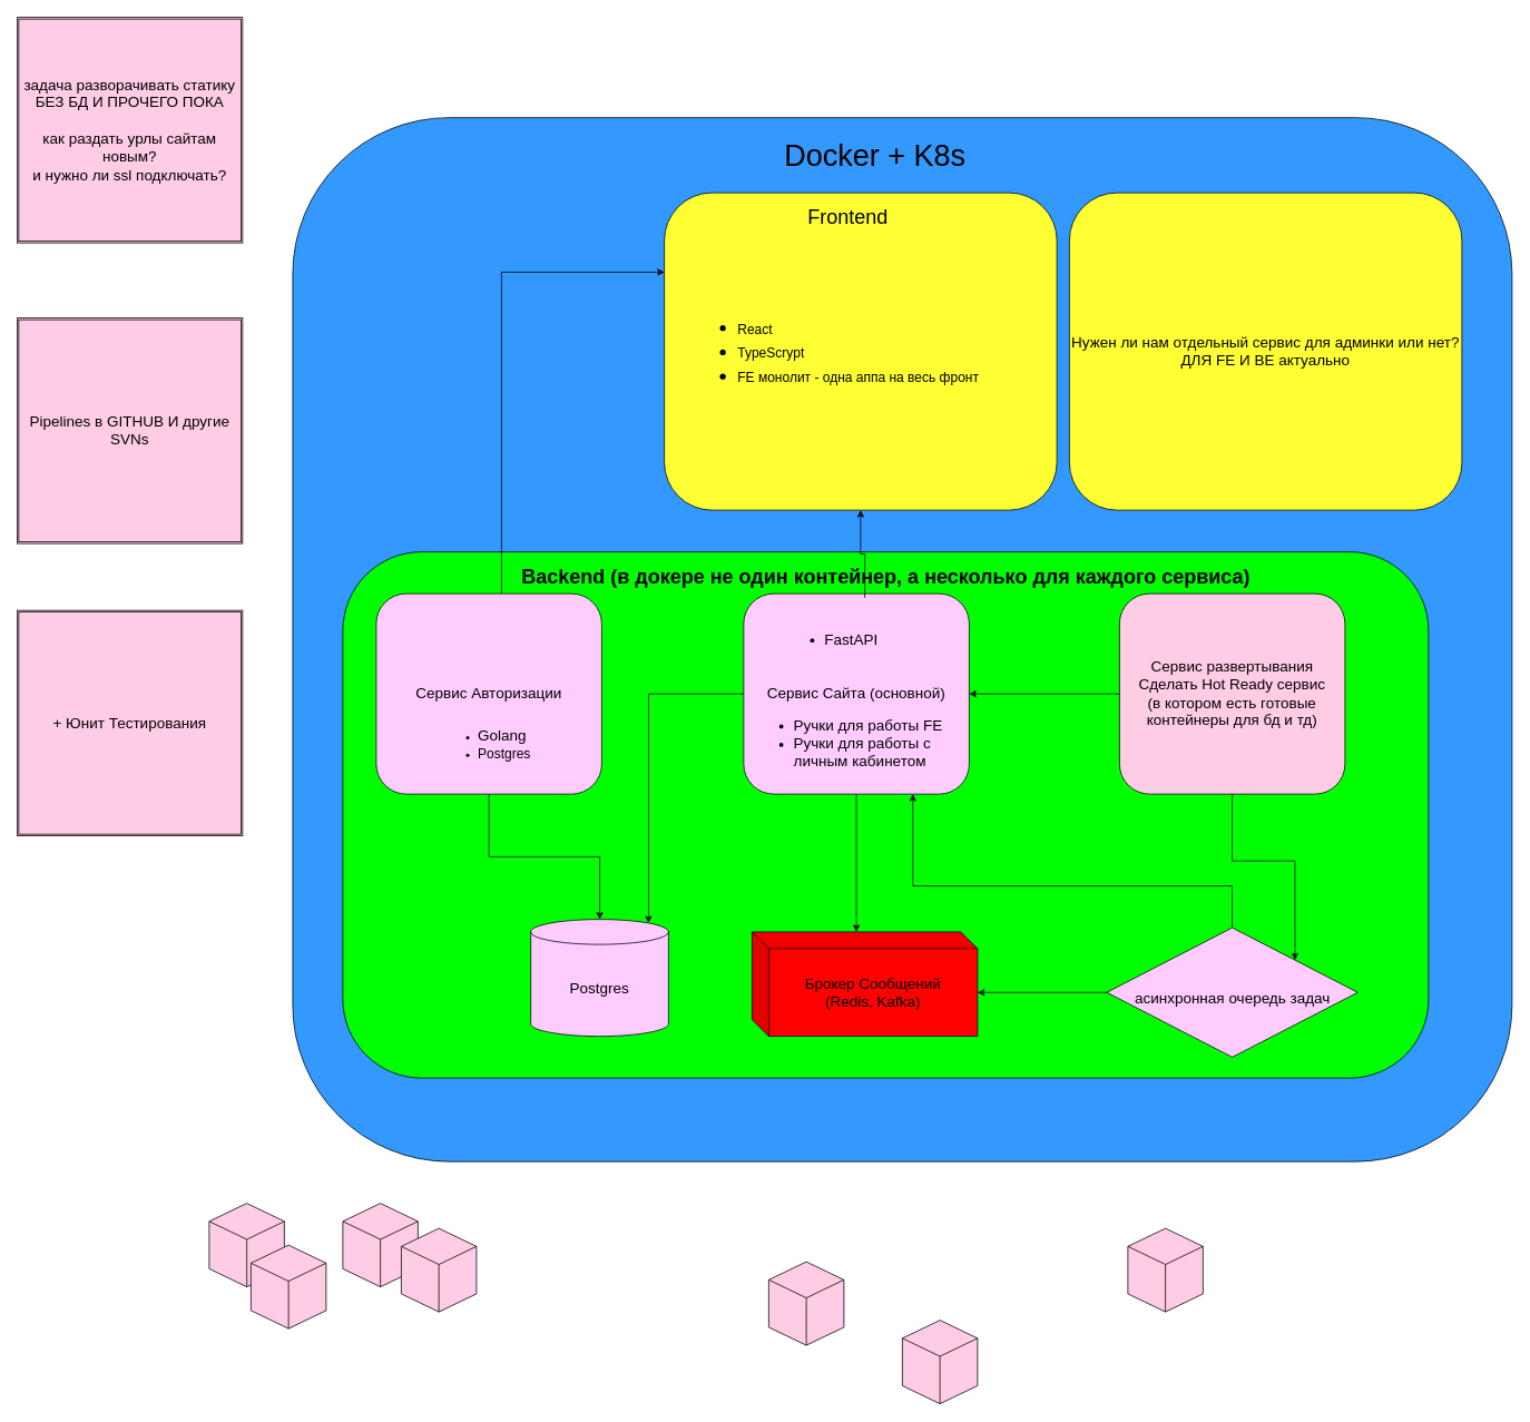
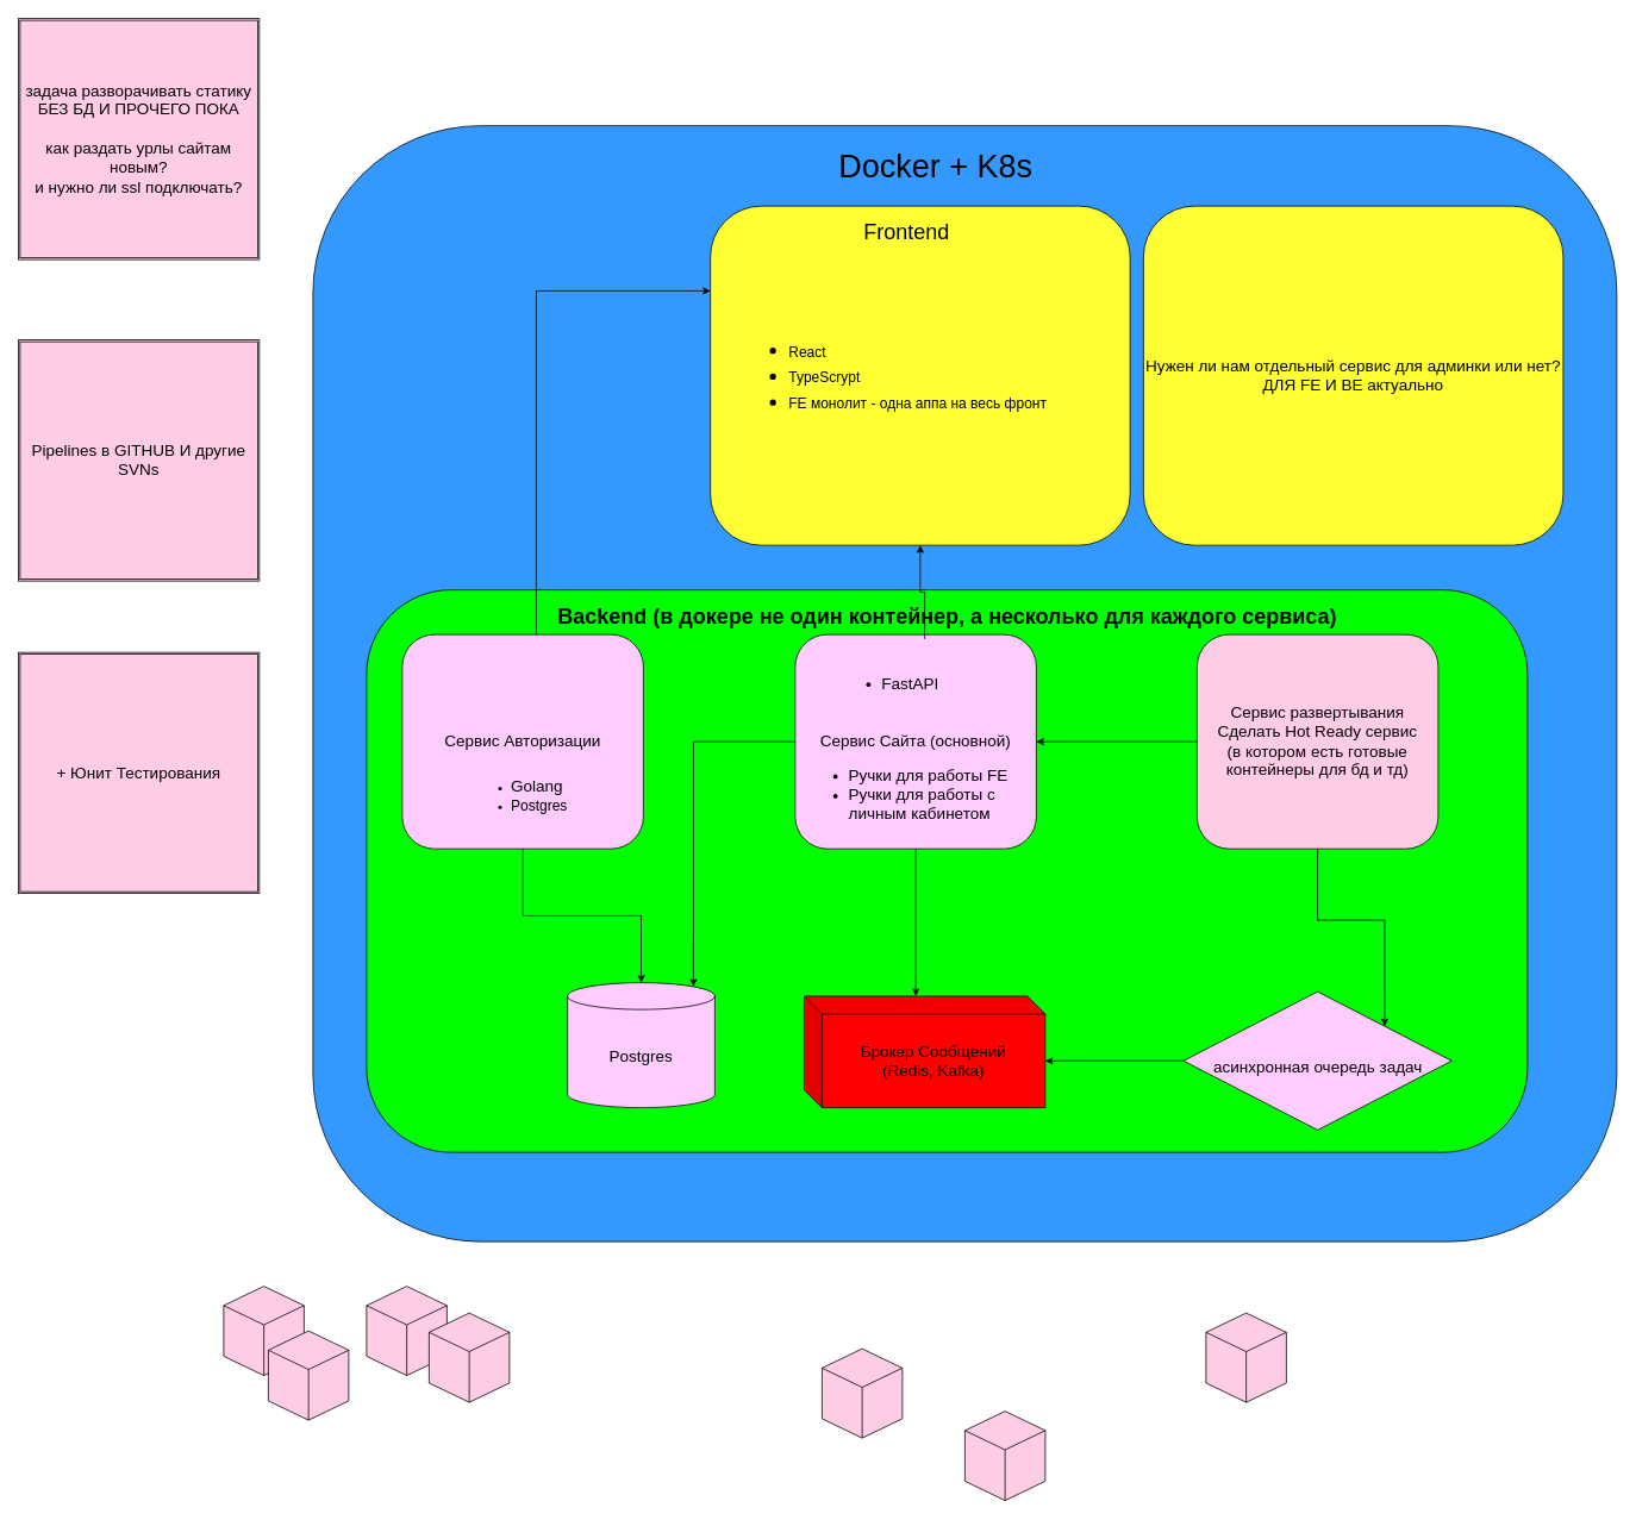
  <mxCell id="0" />
  <mxCell id="1" parent="0" />
  <mxCell id="2" value="" style="rounded=1;whiteSpace=wrap;html=1;fontSize=18;fillColor=#3399FF;" vertex="1" parent="1"><mxGeometry x="350" y="140" width="1460" height="1250" as="geometry" /></mxCell>
  <mxCell id="3" value="" style="rounded=1;whiteSpace=wrap;html=1;fillColor=#FFFF33;" vertex="1" parent="1"><mxGeometry x="795" y="230" width="470" height="380" as="geometry" /></mxCell>
  <mxCell id="4" value="&lt;font style=&quot;font-size: 24px&quot;&gt;Frontend&lt;/font&gt;" style="text;html=1;strokeColor=none;fillColor=none;align=center;verticalAlign=middle;whiteSpace=wrap;rounded=0;" vertex="1" parent="1"><mxGeometry x="985" y="245" width="60" height="30" as="geometry" /></mxCell>
  <mxCell id="5" value="&lt;ul&gt;&lt;li&gt;&lt;font size=&quot;3&quot;&gt;React&lt;/font&gt;&lt;/li&gt;&lt;li&gt;&lt;font size=&quot;3&quot;&gt;TypeScrypt&lt;/font&gt;&lt;/li&gt;&lt;li&gt;&lt;font size=&quot;3&quot;&gt;FE монолит - одна аппа на весь фронт&lt;/font&gt;&lt;/li&gt;&lt;/ul&gt;" style="text;strokeColor=none;fillColor=none;html=1;whiteSpace=wrap;verticalAlign=middle;overflow=hidden;fontSize=24;" vertex="1" parent="1"><mxGeometry x="840.5" y="295" width="379" height="250" as="geometry" /></mxCell>
  <mxCell id="6" style="edgeStyle=orthogonalEdgeStyle;rounded=0;orthogonalLoop=1;jettySize=auto;html=1;exitX=0.5;exitY=1;exitDx=0;exitDy=0;fontSize=12;" edge="1" parent="1"><mxGeometry relative="1" as="geometry"><mxPoint x="125" y="750" as="sourcePoint" /><mxPoint x="125" y="750" as="targetPoint" /></mxGeometry></mxCell>
  <mxCell id="7" value="" style="rounded=1;whiteSpace=wrap;html=1;fontSize=12;fillColor=#00FF00;" vertex="1" parent="1"><mxGeometry x="410" y="660" width="1300" height="630" as="geometry" /></mxCell>
  <mxCell id="8" style="edgeStyle=orthogonalEdgeStyle;rounded=0;orthogonalLoop=1;jettySize=auto;html=1;entryX=0;entryY=0.25;entryDx=0;entryDy=0;fontSize=12;" edge="1" parent="1" source="10" target="3"><mxGeometry relative="1" as="geometry"><Array as="points"><mxPoint x="600" y="325" /></Array></mxGeometry></mxCell>
  <mxCell id="9" style="edgeStyle=orthogonalEdgeStyle;rounded=0;orthogonalLoop=1;jettySize=auto;html=1;fontSize=12;" edge="1" parent="1" source="10" target="13"><mxGeometry relative="1" as="geometry" /></mxCell>
  <mxCell id="10" value="&lt;font style=&quot;font-size: 18px&quot;&gt;Сервис Авторизации&lt;/font&gt;" style="rounded=1;whiteSpace=wrap;html=1;fontSize=12;fillColor=#FFCCFF;" vertex="1" parent="1"><mxGeometry x="450" y="710" width="270" height="240" as="geometry" /></mxCell>
  <mxCell id="11" value="&lt;ul&gt;&lt;li&gt;&lt;font style=&quot;font-size: 18px&quot;&gt;Golang&lt;/font&gt;&lt;/li&gt;&lt;li&gt;&lt;font size=&quot;3&quot;&gt;Postgres&lt;/font&gt;&lt;/li&gt;&lt;/ul&gt;" style="text;strokeColor=none;fillColor=none;html=1;whiteSpace=wrap;verticalAlign=middle;overflow=hidden;fontSize=12;" vertex="1" parent="1"><mxGeometry x="530" y="850" width="130" height="80" as="geometry" /></mxCell>
  <mxCell id="12" value="Backend (в докере не один контейнер, а несколько для каждого сервиса)" style="text;strokeColor=none;fillColor=none;html=1;fontSize=24;fontStyle=1;verticalAlign=middle;align=center;" vertex="1" parent="1"><mxGeometry x="440" y="670" width="1240" height="40" as="geometry" /></mxCell>
  <mxCell id="13" value="&lt;font style=&quot;font-size: 18px&quot;&gt;Postgres&lt;/font&gt;" style="shape=cylinder3;whiteSpace=wrap;html=1;boundedLbl=1;backgroundOutline=1;size=15;fontSize=12;fillColor=#FFCCFF;" vertex="1" parent="1"><mxGeometry x="635" y="1100" width="165" height="140" as="geometry" /></mxCell>
  <mxCell id="14" style="edgeStyle=orthogonalEdgeStyle;rounded=0;orthogonalLoop=1;jettySize=auto;html=1;entryX=0.855;entryY=0;entryDx=0;entryDy=4.35;entryPerimeter=0;fontSize=18;" edge="1" parent="1" source="16" target="13"><mxGeometry relative="1" as="geometry" /></mxCell>
  <mxCell id="15" style="edgeStyle=orthogonalEdgeStyle;rounded=0;orthogonalLoop=1;jettySize=auto;html=1;entryX=0;entryY=0;entryDx=125;entryDy=0;entryPerimeter=0;fontSize=18;" edge="1" parent="1" source="16" target="17"><mxGeometry relative="1" as="geometry" /></mxCell>
  <mxCell id="16" value="&lt;span style=&quot;font-size: 18px&quot;&gt;Сервис Сайта (основной)&lt;/span&gt;" style="rounded=1;whiteSpace=wrap;html=1;fontSize=12;fillColor=#FFCCFF;" vertex="1" parent="1"><mxGeometry x="890" y="710" width="270" height="240" as="geometry" /></mxCell>
  <mxCell id="17" value="Брокер Сообщений&lt;br&gt;(Redis, Kafka)" style="shape=cube;whiteSpace=wrap;html=1;boundedLbl=1;backgroundOutline=1;darkOpacity=0.05;darkOpacity2=0.1;fontSize=18;fillColor=#FF0000;" vertex="1" parent="1"><mxGeometry x="900" y="1115" width="270" height="125" as="geometry" /></mxCell>
  <mxCell id="18" value="&lt;font style=&quot;font-size: 36px&quot;&gt;Docker + K8s&lt;/font&gt;" style="text;html=1;strokeColor=none;fillColor=none;align=center;verticalAlign=middle;whiteSpace=wrap;rounded=0;fontSize=18;" vertex="1" parent="1"><mxGeometry x="890" y="170" width="315" height="30" as="geometry" /></mxCell>
- <mxCell id="19" style="edgeStyle=orthogonalEdgeStyle;rounded=0;orthogonalLoop=1;jettySize=auto;html=1;entryX=0.75;entryY=1;entryDx=0;entryDy=0;fontSize=18;exitX=0.5;exitY=0;exitDx=0;exitDy=0;" edge="1" parent="1" source="21" target="16"><mxGeometry relative="1" as="geometry"><Array as="points"><mxPoint x="1475" y="1060" /><mxPoint x="1093" y="1060" /></Array></mxGeometry></mxCell>
  <mxCell id="20" style="edgeStyle=orthogonalEdgeStyle;rounded=0;orthogonalLoop=1;jettySize=auto;html=1;entryX=0;entryY=0;entryDx=270;entryDy=72.5;entryPerimeter=0;fontSize=18;" edge="1" parent="1" source="21" target="17"><mxGeometry relative="1" as="geometry" /></mxCell>
  <mxCell id="21" value="&lt;font style=&quot;font-size: 18px&quot;&gt;асинхронная очередь задач&lt;/font&gt;" style="rhombus;whiteSpace=wrap;html=1;fontSize=36;fillColor=#ffccff;" vertex="1" parent="1"><mxGeometry x="1324.75" y="1110" width="300.5" height="155" as="geometry" /></mxCell>
  <mxCell id="22" style="edgeStyle=orthogonalEdgeStyle;rounded=0;orthogonalLoop=1;jettySize=auto;html=1;entryX=1;entryY=0.5;entryDx=0;entryDy=0;fontSize=18;" edge="1" parent="1" source="24" target="16"><mxGeometry relative="1" as="geometry" /></mxCell>
  <mxCell id="23" style="edgeStyle=orthogonalEdgeStyle;rounded=0;orthogonalLoop=1;jettySize=auto;html=1;entryX=1;entryY=0;entryDx=0;entryDy=0;fontSize=18;" edge="1" parent="1" source="24" target="21"><mxGeometry relative="1" as="geometry" /></mxCell>
  <mxCell id="24" value="Сервис развертывания&lt;br&gt;Сделать Hot Ready сервис&lt;br&gt;(в котором есть готовые контейнеры для бд и тд)" style="rounded=1;whiteSpace=wrap;html=1;fontSize=18;fillColor=#FFCCE6;" vertex="1" parent="1"><mxGeometry x="1340" y="710" width="270" height="240" as="geometry" /></mxCell>
  <mxCell id="25" value="&lt;ul&gt;&lt;li&gt;Ручки для работы FE&lt;/li&gt;&lt;li&gt;Ручки для работы с личным кабинетом&lt;/li&gt;&lt;/ul&gt;" style="text;strokeColor=none;fillColor=none;html=1;whiteSpace=wrap;verticalAlign=middle;overflow=hidden;fontSize=18;" vertex="1" parent="1"><mxGeometry x="907.5" y="835" width="235" height="110" as="geometry" /></mxCell>
  <mxCell id="26" value="+ Юнит Тестирования" style="shape=ext;double=1;whiteSpace=wrap;html=1;aspect=fixed;fontSize=18;fillColor=#FFCCE6;" vertex="1" parent="1"><mxGeometry x="20" y="730" width="270" height="270" as="geometry" /></mxCell>
  <mxCell id="27" style="edgeStyle=orthogonalEdgeStyle;rounded=0;orthogonalLoop=1;jettySize=auto;html=1;entryX=0.5;entryY=1;entryDx=0;entryDy=0;fontSize=18;" edge="1" parent="1" source="28" target="3"><mxGeometry relative="1" as="geometry" /></mxCell>
  <mxCell id="28" value="&lt;ul&gt;&lt;li&gt;FastAPI&lt;/li&gt;&lt;/ul&gt;" style="text;strokeColor=none;fillColor=none;html=1;whiteSpace=wrap;verticalAlign=middle;overflow=hidden;fontSize=18;" vertex="1" parent="1"><mxGeometry x="945" y="715" width="180" height="100" as="geometry" /></mxCell>
  <mxCell id="29" value="Pipelines в GITHUB И другие SVNs" style="shape=ext;double=1;whiteSpace=wrap;html=1;aspect=fixed;fontSize=18;fillColor=#FFCCE6;" vertex="1" parent="1"><mxGeometry x="20" y="380" width="270" height="270" as="geometry" /></mxCell>
  <mxCell id="30" value="" style="html=1;whiteSpace=wrap;shape=isoCube2;backgroundOutline=1;isoAngle=15;fontSize=18;fillColor=#FFCCE6;" vertex="1" parent="1"><mxGeometry x="250" y="1440" width="90" height="100" as="geometry" /></mxCell>
  <mxCell id="31" value="" style="html=1;whiteSpace=wrap;shape=isoCube2;backgroundOutline=1;isoAngle=15;fontSize=18;fillColor=#FFCCE6;" vertex="1" parent="1"><mxGeometry x="1080" y="1580" width="90" height="100" as="geometry" /></mxCell>
  <mxCell id="32" value="" style="html=1;whiteSpace=wrap;shape=isoCube2;backgroundOutline=1;isoAngle=15;fontSize=18;fillColor=#FFCCE6;" vertex="1" parent="1"><mxGeometry x="410" y="1440" width="90" height="100" as="geometry" /></mxCell>
  <mxCell id="33" value="" style="html=1;whiteSpace=wrap;shape=isoCube2;backgroundOutline=1;isoAngle=15;fontSize=18;fillColor=#FFCCE6;" vertex="1" parent="1"><mxGeometry x="1350" y="1470" width="90" height="100" as="geometry" /></mxCell>
  <mxCell id="34" value="" style="html=1;whiteSpace=wrap;shape=isoCube2;backgroundOutline=1;isoAngle=15;fontSize=18;fillColor=#FFCCE6;" vertex="1" parent="1"><mxGeometry x="920" y="1510" width="90" height="100" as="geometry" /></mxCell>
  <mxCell id="35" value="" style="html=1;whiteSpace=wrap;shape=isoCube2;backgroundOutline=1;isoAngle=15;fontSize=18;fillColor=#FFCCE6;" vertex="1" parent="1"><mxGeometry x="300" y="1490" width="90" height="100" as="geometry" /></mxCell>
  <mxCell id="36" value="" style="html=1;whiteSpace=wrap;shape=isoCube2;backgroundOutline=1;isoAngle=15;fontSize=18;fillColor=#FFCCE6;" vertex="1" parent="1"><mxGeometry x="480" y="1470" width="90" height="100" as="geometry" /></mxCell>
  <mxCell id="37" value="задача разворачивать статику&lt;br&gt;БЕЗ БД И ПРОЧЕГО ПОКА&lt;br&gt;&lt;br&gt;как раздать урлы сайтам новым?&lt;br&gt;и нужно ли ssl подключать?" style="shape=ext;double=1;whiteSpace=wrap;html=1;aspect=fixed;fontSize=18;fillColor=#FFCCE6;" vertex="1" parent="1"><mxGeometry x="20" y="20" width="270" height="270" as="geometry" /></mxCell>
  <mxCell id="38" value="&lt;font style=&quot;font-size: 18px&quot;&gt;Нужен ли нам отдельный сервис для админки или нет?&lt;br&gt;ДЛЯ FE И BE актуально&lt;br&gt;&lt;/font&gt;" style="rounded=1;whiteSpace=wrap;html=1;fillColor=#FFFF33;" vertex="1" parent="1"><mxGeometry x="1280" y="230" width="470" height="380" as="geometry" /></mxCell>
